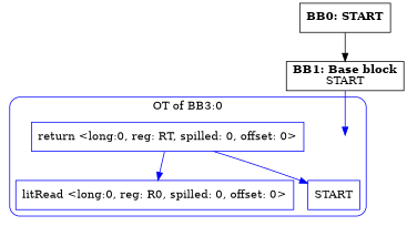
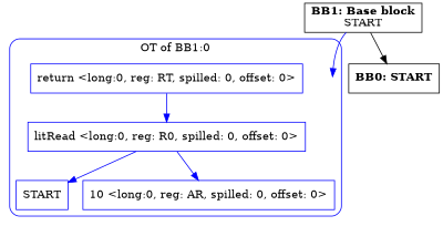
  digraph {
    compound=true
    splines=true
    node [shape=rectangle color=blue]
    edge [color=blue]
    entry0 [shape=point style=invis color=""]
    n2 [label="return <long:0, reg: RT, spilled: 0, offset: 0>"]
    n3 [label="litRead <long:0, reg: R0, spilled: 0, offset: 0>"]
    n4 [label=START]
+   n5 [label="10 <long:0, reg: AR, spilled: 0, offset: 0>"]
    n6 [label=<<B>BB1: Base block</B><BR ALIGN="CENTER"/>START<BR ALIGN="CENTER"/>> color=""]
    n7 [label=<<B>BB0: START</B><BR ALIGN="CENTER"/>> color=""]
    subgraph cluster_1 {
      color=blue
-     label="OT of BB3:0"
+     label="OT of BB1:0"
      style=rounded
      entry0
      n2
      n3
      n4
+     n5
    }
    n2 -> n3
-   n2 -> n4
+   n3 -> n4
+   n3 -> n5
    n6 -> entry0
-   n7 -> n6 [color=""]
+   n6 -> n7 [color=""]
  }
